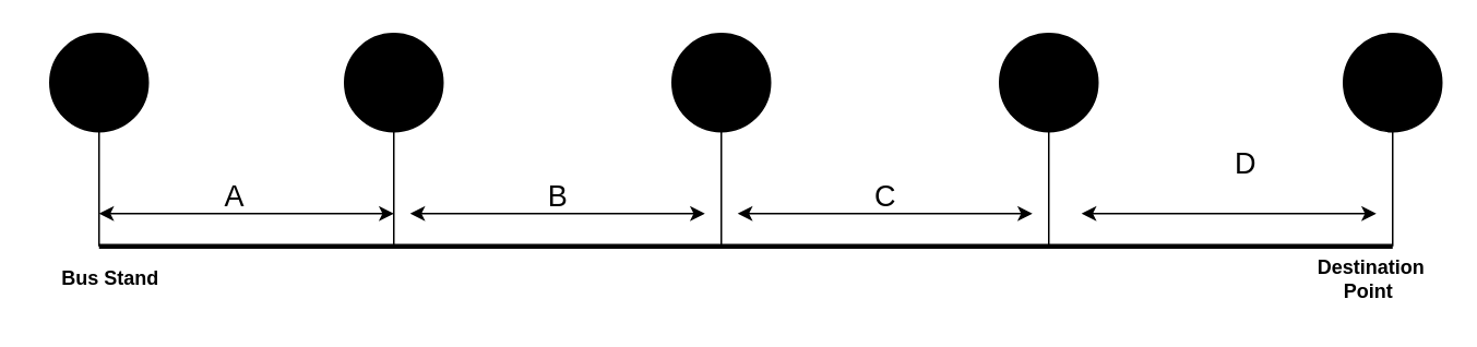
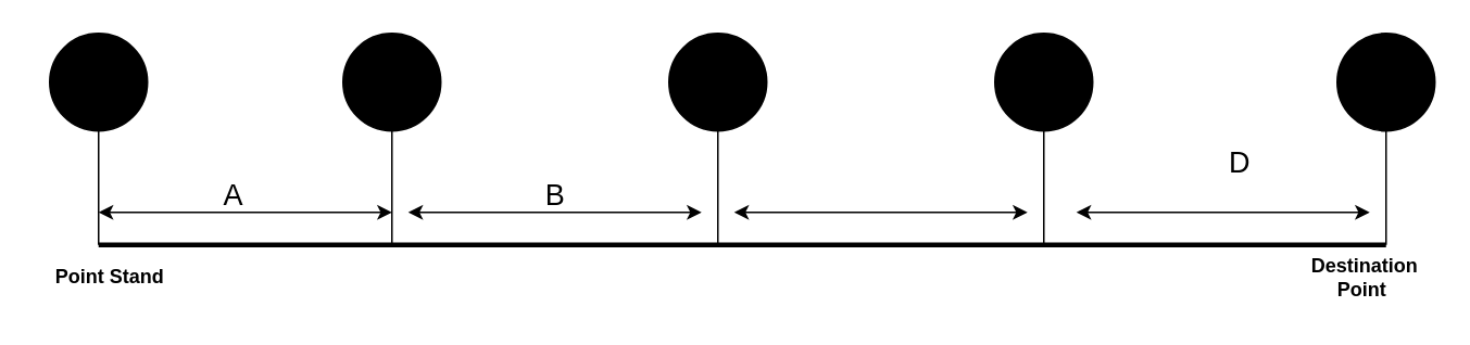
  <mxCell id="0" />
  <mxCell id="1" parent="0" />
  <mxCell id="2" value="" style="endArrow=none;html=1;rounded=0;strokeWidth=3;" edge="1" parent="1"><mxGeometry width="50" height="50" relative="1" as="geometry"><mxPoint x="60" y="150" as="sourcePoint" /><mxPoint x="850" y="150" as="targetPoint" /></mxGeometry></mxCell>
  <mxCell id="3" value="" style="verticalLabelPosition=bottom;shadow=0;dashed=0;align=center;html=1;verticalAlign=top;shape=mxgraph.electrical.transmission.testPoint;" vertex="1" parent="1"><mxGeometry x="210" y="20" width="60" height="130" as="geometry" /></mxCell>
  <mxCell id="4" value="" style="verticalLabelPosition=bottom;shadow=0;dashed=0;align=center;html=1;verticalAlign=top;shape=mxgraph.electrical.transmission.testPoint;" vertex="1" parent="1"><mxGeometry x="410" y="20" width="60" height="130" as="geometry" /></mxCell>
  <mxCell id="5" value="" style="verticalLabelPosition=bottom;shadow=0;dashed=0;align=center;html=1;verticalAlign=top;shape=mxgraph.electrical.transmission.testPoint;" vertex="1" parent="1"><mxGeometry x="610" y="20" width="60" height="130" as="geometry" /></mxCell>
  <mxCell id="6" value="" style="verticalLabelPosition=bottom;shadow=0;dashed=0;align=center;html=1;verticalAlign=top;shape=mxgraph.electrical.transmission.testPoint;" vertex="1" parent="1"><mxGeometry x="820" y="20" width="60" height="130" as="geometry" /></mxCell>
  <mxCell id="7" value="" style="verticalLabelPosition=bottom;shadow=0;dashed=0;align=center;html=1;verticalAlign=top;shape=mxgraph.electrical.transmission.testPoint;" vertex="1" parent="1"><mxGeometry y="20" width="60" height="130" as="geometry" x="30" /></mxCell>
  <mxCell id="8" value="&lt;font data-sider-select-id=&quot;db45123b-fcac-4787-88df-c77218bd57c0&quot; style=&quot;font-size: 18px;&quot;&gt;&amp;nbsp;A&lt;/font&gt;" style="text;html=1;align=center;verticalAlign=middle;resizable=0;points=[];autosize=1;strokeColor=none;fillColor=none;" vertex="1" parent="1"><mxGeometry x="120" y="100" width="40" height="40" as="geometry" /></mxCell>
  <mxCell id="9" value="&lt;font data-sider-select-id=&quot;db45123b-fcac-4787-88df-c77218bd57c0&quot; style=&quot;font-size: 18px;&quot;&gt;B&lt;/font&gt;" style="text;html=1;align=center;verticalAlign=middle;resizable=0;points=[];autosize=1;strokeColor=none;fillColor=none;" vertex="1" parent="1"><mxGeometry x="320" y="100" width="40" height="40" as="geometry" /></mxCell>
- <mxCell id="10" value="&lt;font data-sider-select-id=&quot;db45123b-fcac-4787-88df-c77218bd57c0&quot; style=&quot;font-size: 18px;&quot;&gt;C&lt;/font&gt;" style="text;html=1;align=center;verticalAlign=middle;resizable=0;points=[];autosize=1;strokeColor=none;fillColor=none;" vertex="1" parent="1"><mxGeometry x="520" y="100" width="40" height="40" as="geometry" /></mxCell>
  <mxCell id="11" value="&lt;font data-sider-select-id=&quot;db45123b-fcac-4787-88df-c77218bd57c0&quot; style=&quot;font-size: 18px;&quot;&gt;D&lt;/font&gt;" style="text;html=1;align=center;verticalAlign=middle;resizable=0;points=[];autosize=1;strokeColor=none;fillColor=none;" vertex="1" parent="1"><mxGeometry x="740" y="80" width="40" height="40" as="geometry" /></mxCell>
- <mxCell id="12" value="&lt;b data-sider-select-id=&quot;62a5a80e-36af-4d5a-82bf-4870742b956d&quot;&gt;&amp;nbsp;Bus Stand&lt;/b&gt;" style="text;html=1;align=center;verticalAlign=middle;resizable=0;points=[];autosize=1;strokeColor=none;fillColor=none;" vertex="1" parent="1"><mxGeometry x="20" y="155" width="90" height="30" as="geometry" /></mxCell>
+ <mxCell id="12" value="&lt;b data-sider-select-id=&quot;62a5a80e-36af-4d5a-82bf-4870742b956d&quot;&gt;&amp;nbsp;Point Stand&lt;/b&gt;" style="text;html=1;align=center;verticalAlign=middle;resizable=0;points=[];autosize=1;strokeColor=none;fillColor=none;" vertex="1" parent="1"><mxGeometry x="20" y="155" width="90" height="30" as="geometry" /></mxCell>
  <mxCell id="13" value="&lt;b data-sider-select-id=&quot;ec80e4ec-0ce3-44e9-9404-fd03fdbfa523&quot;&gt;&amp;nbsp;Destination &lt;br&gt;Point&lt;/b&gt;" style="text;html=1;align=center;verticalAlign=middle;resizable=0;points=[];autosize=1;strokeColor=none;fillColor=none;" vertex="1" parent="1"><mxGeometry x="790" y="150" width="90" height="40" as="geometry" /></mxCell>
  <mxCell id="14" value="" style="endArrow=classic;startArrow=classic;html=1;rounded=0;" edge="1" parent="1"><mxGeometry width="50" height="50" relative="1" as="geometry"><mxPoint x="450" y="130" as="sourcePoint" /><mxPoint x="630" y="130" as="targetPoint" /></mxGeometry></mxCell>
  <mxCell id="15" value="" style="endArrow=classic;startArrow=classic;html=1;rounded=0;" edge="1" parent="1"><mxGeometry width="50" height="50" relative="1" as="geometry"><mxPoint x="60" y="130" as="sourcePoint" /><mxPoint x="240" y="130" as="targetPoint" /></mxGeometry></mxCell>
  <mxCell id="16" value="" style="endArrow=classic;startArrow=classic;html=1;rounded=0;" edge="1" parent="1"><mxGeometry width="50" height="50" relative="1" as="geometry"><mxPoint x="660" y="130" as="sourcePoint" /><mxPoint x="840" y="130" as="targetPoint" /></mxGeometry></mxCell>
  <mxCell id="17" value="" style="endArrow=classic;startArrow=classic;html=1;rounded=0;" edge="1" parent="1"><mxGeometry width="50" height="50" relative="1" as="geometry"><mxPoint x="250" y="130" as="sourcePoint" /><mxPoint x="430" y="130" as="targetPoint" /></mxGeometry></mxCell>
